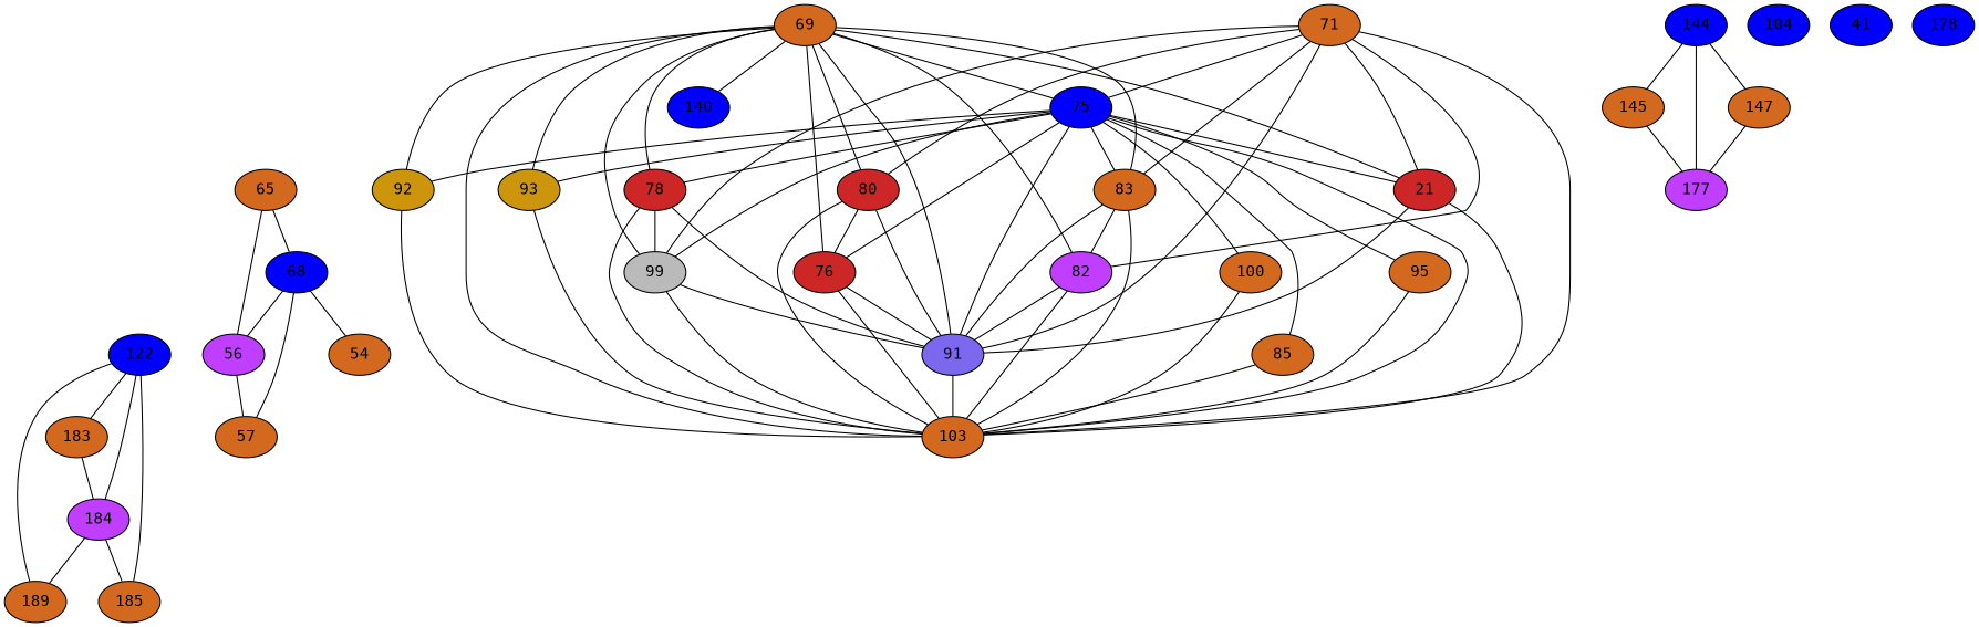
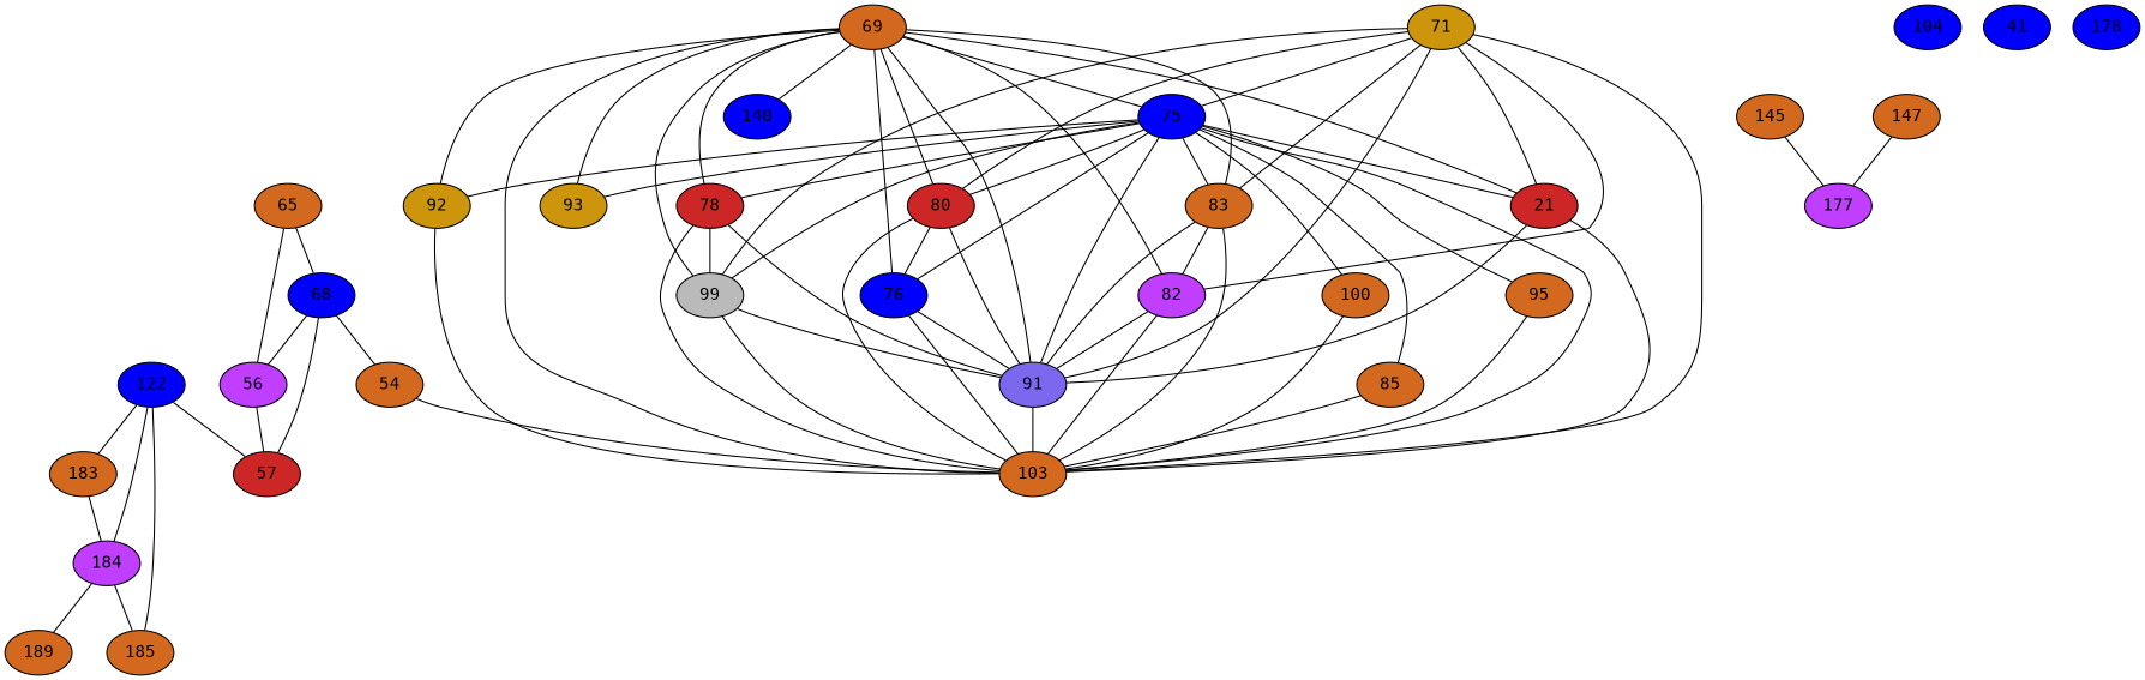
  strict graph {
    fontname="DejaVu Sans Mono"
    node [fillcolor=chocolate fontname="DejaVu Sans Mono" style=filled]
    edge [fontname="DejaVu Sans Mono"]
    n1 [fillcolor=blue1 label=122]
    n2 [label=183]
    n3 [fillcolor=darkorchid1 label=184]
    n4 [label=185]
    n5 [label=189]
    n6 [label=65]
    n7 [fillcolor=blue1 label=68]
    n8 [fillcolor=darkorchid1 label=56]
    n9 [label=54]
-   n10 [label=57]
+   n10 [fillcolor=firebrick3 label=57]
    n11 [label=69]
    n12 [label=103]
    n13 [fillcolor=blue1 label=75]
-   n14 [fillcolor=firebrick3 label=76]
+   n14 [fillcolor=blue1 label=76]
    n15 [fillcolor=firebrick3 label=78]
    n16 [fillcolor=gray73 label=99]
    n17 [fillcolor=firebrick3 label=80]
    n18 [fillcolor=firebrick3 label=21]
    n19 [fillcolor=darkorchid1 label=82]
    n20 [label=83]
    n21 [fillcolor=mediumslateblue label=91]
    n22 [fillcolor=darkgoldenrod3 label=92]
    n23 [fillcolor=darkgoldenrod3 label=93]
    n24 [fillcolor=blue1 label=140]
-   n25 [label=71]
+   n25 [fillcolor=darkgoldenrod3 label=71]
    n26 [label=100]
    n27 [label=85]
    n28 [label=95]
-   n29 [fillcolor=blue1 label=144]
    n30 [label=145]
    n31 [fillcolor=darkorchid1 label=177]
    n32 [label=147]
    n33 [fillcolor=blue1 label=104]
    n34 [fillcolor=blue1 label=41]
    n35 [fillcolor=blue1 label=178]
    n1 -- n2
    n1 -- n3
    n1 -- n4
-   n1 -- n5
+   n1 -- n10
    n2 -- n3
    n3 -- n4
    n3 -- n5
    n6 -- n7
    n6 -- n8
    n7 -- n8
    n7 -- n9
    n7 -- n10
    n8 -- n10
    n11 -- n12
    n11 -- n13
    n11 -- n14
    n11 -- n15
    n11 -- n16
    n11 -- n17
    n11 -- n18
    n11 -- n19
    n11 -- n20
    n11 -- n21
    n11 -- n22
    n11 -- n23
    n11 -- n24
    n13 -- n12
    n13 -- n14
    n13 -- n15
    n13 -- n16
+   n13 -- n17
    n13 -- n18
    n13 -- n20
    n13 -- n21
    n13 -- n22
    n13 -- n23
    n13 -- n26
    n13 -- n27
    n13 -- n28
    n14 -- n12
    n14 -- n21
    n15 -- n12
    n15 -- n16
    n15 -- n21
    n16 -- n12
    n16 -- n21
    n17 -- n12
    n17 -- n14
    n17 -- n21
    n18 -- n12
    n18 -- n21
    n19 -- n12
    n19 -- n21
    n20 -- n12
    n20 -- n19
    n20 -- n21
    n21 -- n12
    n22 -- n12
-   n23 -- n12
+   n9 -- n12
    n25 -- n12
    n25 -- n13
    n25 -- n16
    n25 -- n17
    n25 -- n18
    n25 -- n19
    n25 -- n20
    n25 -- n21
    n26 -- n12
    n27 -- n12
    n28 -- n12
-   n29 -- n30
-   n29 -- n31
-   n29 -- n32
    n30 -- n31
    n32 -- n31
  }
